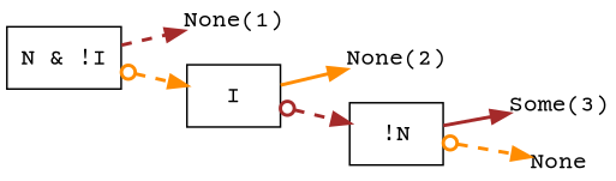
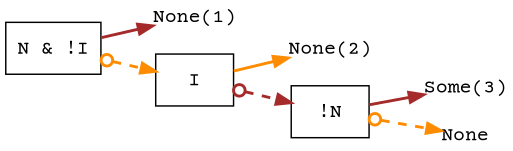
  digraph {
    fontname="Courier Prime"
    rankdir=LR
    node [fontname="Courier Prime" fontsize=14 shape=plain]
    edge [color=darkorange fontname="Courier Prime" penwidth=2 style=solid]
    n1 [label="None(1)"]
    n2 [label=I shape=box]
    n3 [label="None(2)"]
    n4 [label="!N" shape=box]
    n5 [label="Some(3)"]
    n6 [label=None]
    n7 [label="N & !I" shape=box]
    subgraph sub_1 {
      rank=same
      n1
      n2
    }
    subgraph sub_2 {
      rank=same
      n3
      n4
    }
    subgraph sub_3 {
      rank=same
      n5
      n6
    }
    n2 -> n3
    n2 -> n4 [arrowhead=normal arrowtail=odot color=brown dir=both style=dashed]
    n4 -> n5 [color=brown]
    n4 -> n6 [arrowhead=normal arrowtail=odot dir=both style=dashed]
-   n7 -> n1 [color=brown style=dashed]
+   n7 -> n1 [color=brown]
    n7 -> n2 [arrowhead=normal arrowtail=odot dir=both style=dashed]
  }
